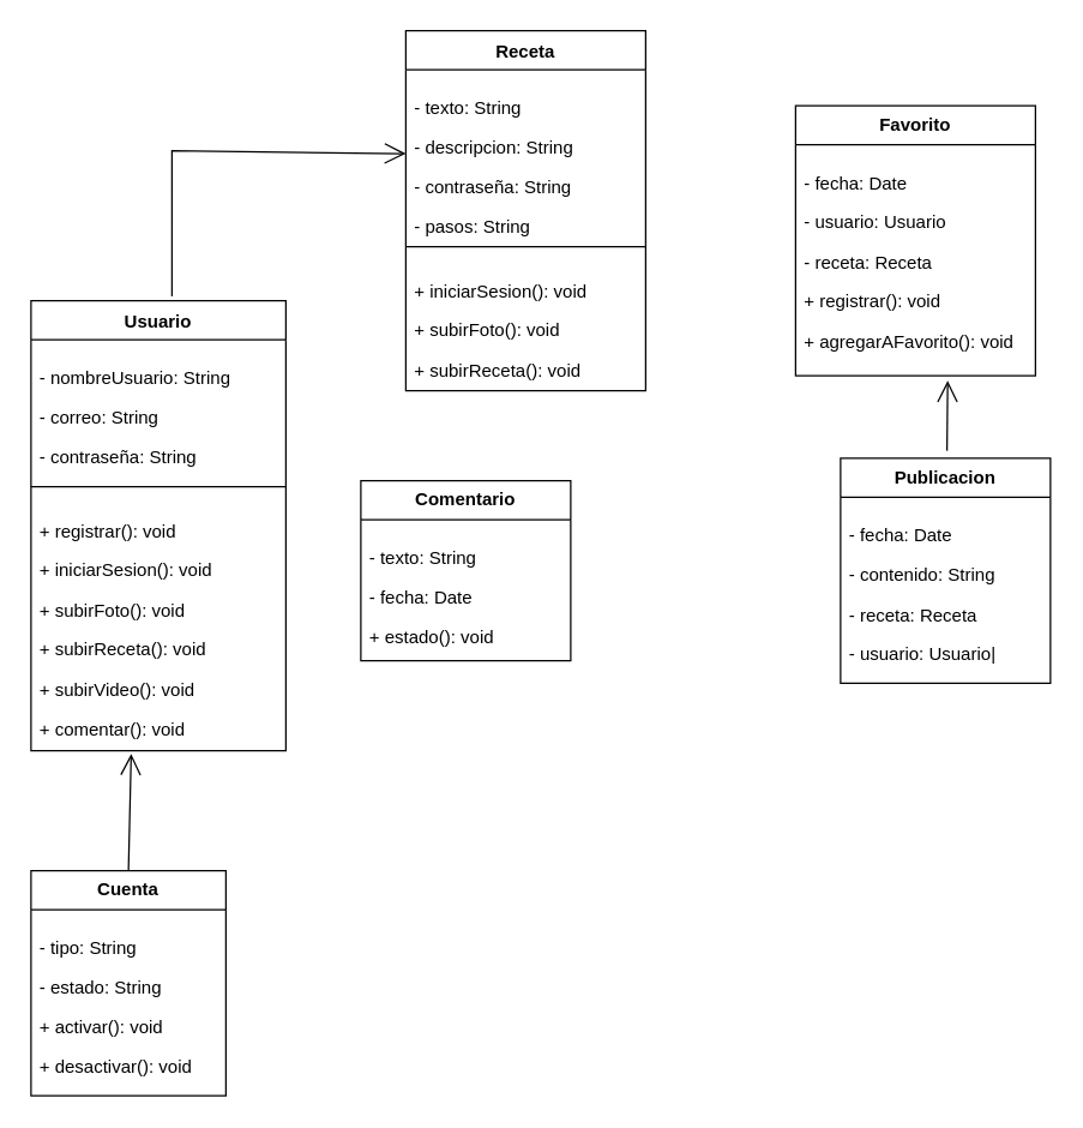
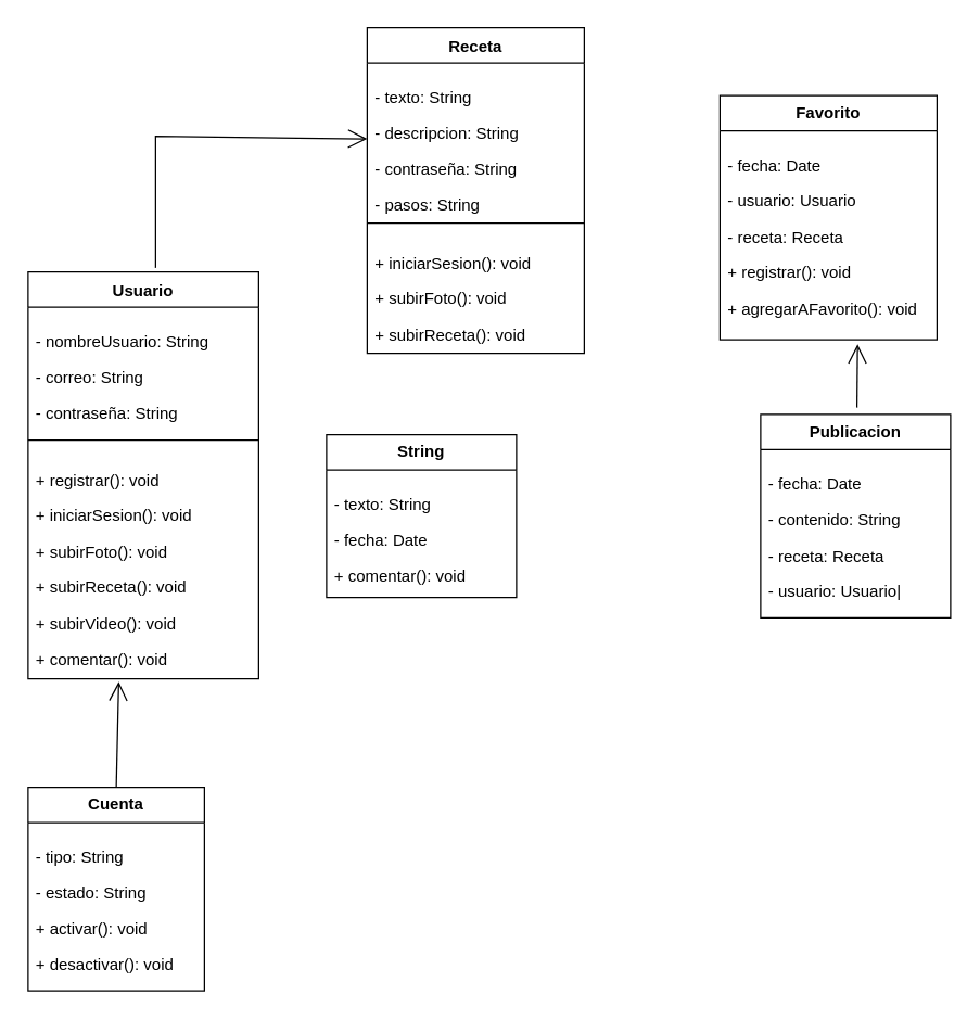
  <mxCell id="0" />
  <mxCell id="1" parent="0" />
  <mxCell id="2" value="Usuario" style="swimlane;fontStyle=1;align=center;verticalAlign=top;childLayout=stackLayout;horizontal=1;startSize=26;horizontalStack=0;resizeParent=1;resizeParentMax=0;resizeLast=0;collapsible=1;marginBottom=0;whiteSpace=wrap;html=1;" vertex="1" parent="1"><mxGeometry x="20" y="200" width="170" height="300" as="geometry" /></mxCell>
  <mxCell id="3" value="&lt;p data-pm-slice=&quot;1 1 []&quot;&gt;- nombreUsuario: String    &lt;/p&gt;&lt;p&gt;- correo: String        &lt;/p&gt;&lt;p&gt;- contraseña: String&lt;/p&gt;" style="text;strokeColor=none;fillColor=none;align=left;verticalAlign=top;spacingLeft=4;spacingRight=4;overflow=hidden;rotatable=0;points=[[0,0.5],[1,0.5]];portConstraint=eastwest;whiteSpace=wrap;html=1;" vertex="1" parent="2"><mxGeometry y="26" width="170" height="94" as="geometry" /></mxCell>
  <mxCell id="4" value="" style="line;strokeWidth=1;fillColor=none;align=left;verticalAlign=middle;spacingTop=-1;spacingLeft=3;spacingRight=3;rotatable=0;labelPosition=right;points=[];portConstraint=eastwest;strokeColor=inherit;" vertex="1" parent="2"><mxGeometry y="120" width="170" height="8" as="geometry" /></mxCell>
  <mxCell id="5" value="&lt;p data-pm-slice=&quot;1 1 []&quot;&gt;+ registrar(): void&lt;/p&gt;&lt;p&gt;+ iniciarSesion(): void &lt;/p&gt;&lt;p&gt;+ subirFoto(): void        &lt;/p&gt;&lt;p&gt;+ subirReceta(): void     &lt;/p&gt;&lt;p&gt;+ subirVideo(): void   &lt;/p&gt;&lt;p&gt;+ comentar(): void&lt;/p&gt;" style="text;strokeColor=none;fillColor=none;align=left;verticalAlign=top;spacingLeft=4;spacingRight=4;overflow=hidden;rotatable=0;points=[[0,0.5],[1,0.5]];portConstraint=eastwest;whiteSpace=wrap;html=1;" vertex="1" parent="2"><mxGeometry y="128" width="170" height="172" as="geometry" /></mxCell>
  <mxCell id="6" value="Receta" style="swimlane;fontStyle=1;align=center;verticalAlign=top;childLayout=stackLayout;horizontal=1;startSize=26;horizontalStack=0;resizeParent=1;resizeParentMax=0;resizeLast=0;collapsible=1;marginBottom=0;whiteSpace=wrap;html=1;" vertex="1" parent="1"><mxGeometry x="270" y="20" width="160" height="240" as="geometry" /></mxCell>
  <mxCell id="7" value="&lt;p data-pm-slice=&quot;1 1 []&quot;&gt; - texto: String &lt;br&gt;&lt;/p&gt;&lt;p&gt;- descripcion: String &lt;/p&gt;&lt;p&gt;- contraseña: String     &lt;/p&gt;&lt;p&gt;- pasos: String &lt;/p&gt;" style="text;strokeColor=none;fillColor=none;align=left;verticalAlign=top;spacingLeft=4;spacingRight=4;overflow=hidden;rotatable=0;points=[[0,0.5],[1,0.5]];portConstraint=eastwest;whiteSpace=wrap;html=1;" vertex="1" parent="6"><mxGeometry y="26" width="160" height="114" as="geometry" /></mxCell>
  <mxCell id="8" value="" style="line;strokeWidth=1;fillColor=none;align=left;verticalAlign=middle;spacingTop=-1;spacingLeft=3;spacingRight=3;rotatable=0;labelPosition=right;points=[];portConstraint=eastwest;strokeColor=inherit;" vertex="1" parent="6"><mxGeometry y="140" width="160" height="8" as="geometry" /></mxCell>
  <mxCell id="9" value="&lt;p data-pm-slice=&quot;1 1 []&quot;&gt;+ iniciarSesion(): void   &lt;/p&gt;&lt;p&gt;+ subirFoto(): void      &lt;/p&gt;&lt;p&gt;+ subirReceta(): void    &lt;/p&gt;" style="text;strokeColor=none;fillColor=none;align=left;verticalAlign=top;spacingLeft=4;spacingRight=4;overflow=hidden;rotatable=0;points=[[0,0.5],[1,0.5]];portConstraint=eastwest;whiteSpace=wrap;html=1;" vertex="1" parent="6"><mxGeometry y="148" width="160" height="92" as="geometry" /></mxCell>
- <mxCell id="10" value="&lt;b&gt;Comentario&lt;/b&gt;" style="swimlane;fontStyle=0;childLayout=stackLayout;horizontal=1;startSize=26;fillColor=none;horizontalStack=0;resizeParent=1;resizeParentMax=0;resizeLast=0;collapsible=1;marginBottom=0;whiteSpace=wrap;html=1;" vertex="1" parent="1"><mxGeometry x="240" y="320" width="140" height="120" as="geometry" /></mxCell>
- <mxCell id="11" value="&lt;p data-pm-slice=&quot;1 1 []&quot;&gt;- texto: String &lt;/p&gt;&lt;p&gt;- fecha: Date  &lt;/p&gt;&lt;p&gt;+ estado():  void&lt;/p&gt;" style="text;strokeColor=none;fillColor=none;align=left;verticalAlign=top;spacingLeft=4;spacingRight=4;overflow=hidden;rotatable=0;points=[[0,0.5],[1,0.5]];portConstraint=eastwest;whiteSpace=wrap;html=1;" vertex="1" parent="10"><mxGeometry y="26" width="140" height="94" as="geometry" /></mxCell>
+ <mxCell id="10" value="&lt;b&gt;String&lt;/b&gt;" style="swimlane;fontStyle=0;childLayout=stackLayout;horizontal=1;startSize=26;fillColor=none;horizontalStack=0;resizeParent=1;resizeParentMax=0;resizeLast=0;collapsible=1;marginBottom=0;whiteSpace=wrap;html=1;" vertex="1" parent="1"><mxGeometry x="240" y="320" width="140" height="120" as="geometry" /></mxCell>
+ <mxCell id="11" value="&lt;p data-pm-slice=&quot;1 1 []&quot;&gt;- texto: String &lt;/p&gt;&lt;p&gt;- fecha: Date  &lt;/p&gt;&lt;p&gt;+ comentar():  void&lt;/p&gt;" style="text;strokeColor=none;fillColor=none;align=left;verticalAlign=top;spacingLeft=4;spacingRight=4;overflow=hidden;rotatable=0;points=[[0,0.5],[1,0.5]];portConstraint=eastwest;whiteSpace=wrap;html=1;" vertex="1" parent="10"><mxGeometry y="26" width="140" height="94" as="geometry" /></mxCell>
  <mxCell id="12" value="&lt;b&gt;Favorito&lt;/b&gt;" style="swimlane;fontStyle=0;childLayout=stackLayout;horizontal=1;startSize=26;fillColor=none;horizontalStack=0;resizeParent=1;resizeParentMax=0;resizeLast=0;collapsible=1;marginBottom=0;whiteSpace=wrap;html=1;" vertex="1" parent="1"><mxGeometry x="530" y="70" width="160" height="180" as="geometry" /></mxCell>
  <mxCell id="13" value="&lt;p data-pm-slice=&quot;1 1 []&quot;&gt;- fecha: Date   &lt;/p&gt;&lt;p&gt;- usuario: Usuario&lt;/p&gt;&lt;p&gt;- receta: Receta &lt;br&gt;&lt;/p&gt;&lt;p&gt;+ registrar(): void&lt;/p&gt;&lt;p data-pm-slice=&quot;1 1 []&quot;&gt;+ agregarAFavorito(): void&lt;/p&gt;&lt;p&gt;&lt;/p&gt;" style="text;strokeColor=none;fillColor=none;align=left;verticalAlign=top;spacingLeft=4;spacingRight=4;overflow=hidden;rotatable=0;points=[[0,0.5],[1,0.5]];portConstraint=eastwest;whiteSpace=wrap;html=1;" vertex="1" parent="12"><mxGeometry y="26" width="160" height="154" as="geometry" /></mxCell>
  <mxCell id="14" value="&lt;b&gt;Publicacion&lt;/b&gt;" style="swimlane;fontStyle=0;childLayout=stackLayout;horizontal=1;startSize=26;fillColor=none;horizontalStack=0;resizeParent=1;resizeParentMax=0;resizeLast=0;collapsible=1;marginBottom=0;whiteSpace=wrap;html=1;" vertex="1" parent="1"><mxGeometry x="560" y="305" width="140" height="150" as="geometry" /></mxCell>
  <mxCell id="15" value="&lt;p data-pm-slice=&quot;1 1 []&quot;&gt;- fecha: Date   &lt;/p&gt;&lt;p&gt;- contenido: String &lt;/p&gt;&lt;p&gt;- receta: Receta  &lt;/p&gt;&lt;p&gt;- usuario: Usuario|&lt;/p&gt;" style="text;strokeColor=none;fillColor=none;align=left;verticalAlign=top;spacingLeft=4;spacingRight=4;overflow=hidden;rotatable=0;points=[[0,0.5],[1,0.5]];portConstraint=eastwest;whiteSpace=wrap;html=1;" vertex="1" parent="14"><mxGeometry y="26" width="140" height="124" as="geometry" /></mxCell>
  <mxCell id="16" value="&lt;b&gt;Cuenta&lt;/b&gt;" style="swimlane;fontStyle=0;childLayout=stackLayout;horizontal=1;startSize=26;fillColor=none;horizontalStack=0;resizeParent=1;resizeParentMax=0;resizeLast=0;collapsible=1;marginBottom=0;whiteSpace=wrap;html=1;" vertex="1" parent="1"><mxGeometry x="20" y="580" width="130" height="150" as="geometry" /></mxCell>
  <mxCell id="17" value="&lt;p data-pm-slice=&quot;1 1 []&quot;&gt;- tipo: String &lt;/p&gt;&lt;p&gt;- estado: String&lt;/p&gt;&lt;p&gt;+ activar(): void &lt;/p&gt;&lt;p&gt;+ desactivar(): void&lt;/p&gt;" style="text;strokeColor=none;fillColor=none;align=left;verticalAlign=top;spacingLeft=4;spacingRight=4;overflow=hidden;rotatable=0;points=[[0,0.5],[1,0.5]];portConstraint=eastwest;whiteSpace=wrap;html=1;" vertex="1" parent="16"><mxGeometry y="26" width="130" height="124" as="geometry" /></mxCell>
  <mxCell id="18" value="" style="endArrow=open;endFill=1;endSize=12;html=1;rounded=0;exitX=0.553;exitY=-0.01;exitDx=0;exitDy=0;exitPerimeter=0;" edge="1" parent="1" source="2" target="7"><mxGeometry width="160" relative="1" as="geometry"><mxPoint x="230" y="160" as="sourcePoint" /><mxPoint x="390" y="160" as="targetPoint" /><Array as="points"><mxPoint x="114" y="100" /></Array></mxGeometry></mxCell>
  <mxCell id="19" value="" style="endArrow=open;endFill=1;endSize=12;html=1;rounded=0;entryX=0.634;entryY=1.022;entryDx=0;entryDy=0;entryPerimeter=0;" edge="1" parent="1" target="13"><mxGeometry width="160" relative="1" as="geometry"><mxPoint x="631" y="300" as="sourcePoint" /><mxPoint x="620" y="260" as="targetPoint" /></mxGeometry></mxCell>
  <mxCell id="20" value="" style="endArrow=open;endFill=1;endSize=12;html=1;rounded=0;exitX=0.5;exitY=0;exitDx=0;exitDy=0;entryX=0.393;entryY=1.012;entryDx=0;entryDy=0;entryPerimeter=0;" edge="1" parent="1" source="16" target="5"><mxGeometry width="160" relative="1" as="geometry"><mxPoint x="370" y="440" as="sourcePoint" /><mxPoint x="530" y="440" as="targetPoint" /></mxGeometry></mxCell>
